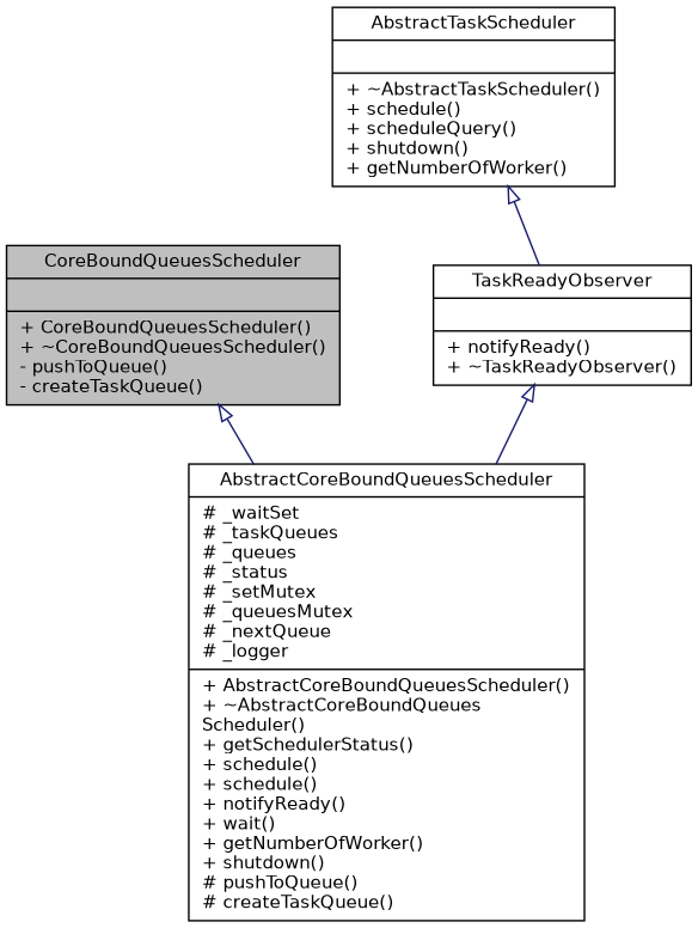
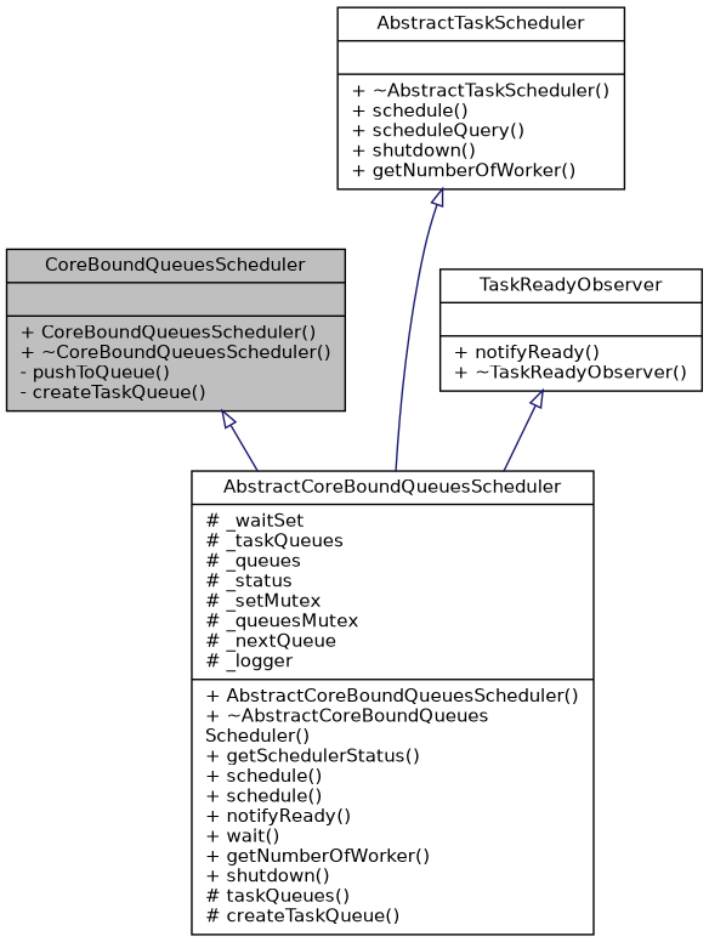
  digraph {
    node [color=black fillcolor=white fontname=Helvetica fontsize=11 shape=record style=filled]
    edge [arrowtail=onormal color=midnightblue dir=back fontname=Helvetica fontsize=11 labelfontname=Helvetica labelfontsize=11 style=solid]
    n1 [fillcolor=grey75 fontcolor=black height=0.2 label="{CoreBoundQueuesScheduler\n||+ CoreBoundQueuesScheduler()\l+ ~CoreBoundQueuesScheduler()\l- pushToQueue()\l- createTaskQueue()\l}" width=0.4]
-   n2 [height=0.2 label="{AbstractCoreBoundQueuesScheduler\n|# _waitSet\l# _taskQueues\l# _queues\l# _status\l# _setMutex\l# _queuesMutex\l# _nextQueue\l# _logger\l|+ AbstractCoreBoundQueuesScheduler()\l+ ~AbstractCoreBoundQueues\lScheduler()\l+ getSchedulerStatus()\l+ schedule()\l+ schedule()\l+ notifyReady()\l+ wait()\l+ getNumberOfWorker()\l+ shutdown()\l# pushToQueue()\l# createTaskQueue()\l}" width=0.4]
+   n2 [height=0.2 label="{AbstractCoreBoundQueuesScheduler\n|# _waitSet\l# _taskQueues\l# _queues\l# _status\l# _setMutex\l# _queuesMutex\l# _nextQueue\l# _logger\l|+ AbstractCoreBoundQueuesScheduler()\l+ ~AbstractCoreBoundQueues\lScheduler()\l+ getSchedulerStatus()\l+ schedule()\l+ schedule()\l+ notifyReady()\l+ wait()\l+ getNumberOfWorker()\l+ shutdown()\l# taskQueues()\l# createTaskQueue()\l}" width=0.4]
    n3 [height=0.2 label="{AbstractTaskScheduler\n||+ ~AbstractTaskScheduler()\l+ schedule()\l+ scheduleQuery()\l+ shutdown()\l+ getNumberOfWorker()\l}" width=0.4]
    n4 [height=0.2 label="{TaskReadyObserver\n||+ notifyReady()\l+ ~TaskReadyObserver()\l}" width=0.4]
    n1 -> n2
-   n3 -> n4
+   n3 -> n2
    n4 -> n2
  }
